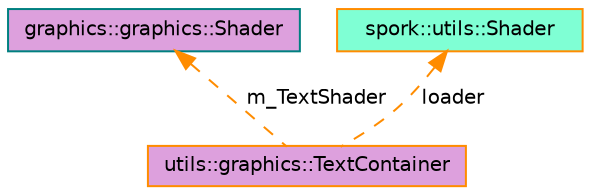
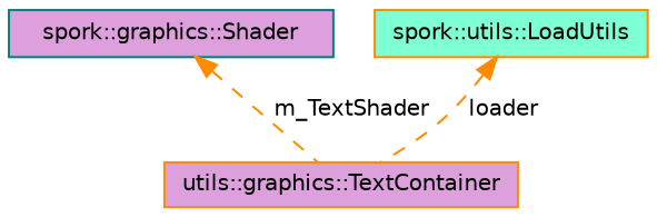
  digraph {
    node [color=darkorange fillcolor=plum fontname=Helvetica fontsize=10 shape=record style=filled]
    edge [color=darkorange dir=back fontname=Helvetica fontsize=10 labelfontname=Helvetica labelfontsize=10 style=dashed]
    n1 [fontcolor=black height=0.2 label="utils::graphics::TextContainer" width=0.4]
-   n2 [color=teal height=0.2 label="graphics::graphics::Shader" width=0.4]
-   n3 [fillcolor=aquamarine height=0.2 label="spork::utils::Shader" width=0.4]
+   n2 [color=teal height=0.2 label="spork::graphics::Shader" width=0.4]
+   n3 [fillcolor=aquamarine height=0.2 label="spork::utils::LoadUtils" width=0.4]
    n2 -> n1 [label=" m_TextShader"]
    n3 -> n1 [label=" loader"]
  }
